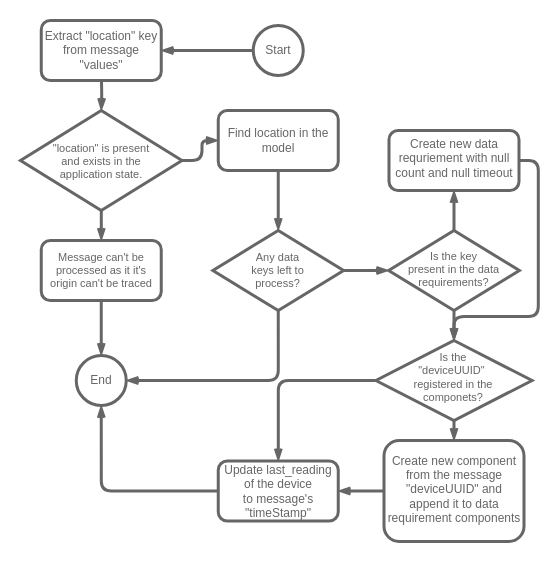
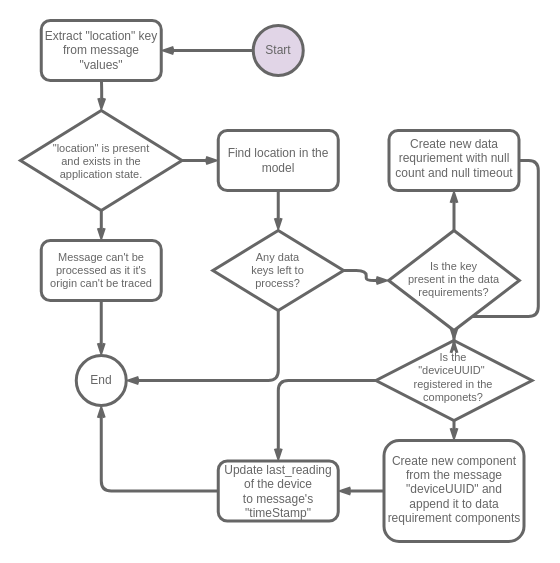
  <mxCell id="0" />
  <mxCell id="1" parent="0" />
  <mxCell id="2" value="" style="edgeStyle=orthogonalEdgeStyle;shape=connector;curved=0;rounded=1;orthogonalLoop=1;jettySize=auto;html=1;labelBackgroundColor=default;strokeColor=#666666;strokeWidth=3;align=center;verticalAlign=middle;fontFamily=Helvetica;fontSize=12;fontColor=#666666;endArrow=openThin;endFill=0;fillColor=#FAE5C7;" edge="1" parent="1" source="3" target="5"><mxGeometry relative="1" as="geometry" /></mxCell>
- <mxCell id="3" value="Start" style="ellipse;whiteSpace=wrap;html=1;aspect=fixed;strokeColor=#666666;fontColor=#666666;fillColor=#FFFFFF;strokeWidth=3;" vertex="1" parent="1"><mxGeometry x="252.75" y="25" width="50" height="50" as="geometry" /></mxCell>
+ <mxCell id="3" value="Start" style="ellipse;whiteSpace=wrap;html=1;aspect=fixed;strokeColor=#666666;fontColor=#666666;fillColor=#e1d5e7;strokeWidth=3;" vertex="1" parent="1"><mxGeometry x="252.75" y="25" width="50" height="50" as="geometry" /></mxCell>
  <mxCell id="4" value="" style="edgeStyle=orthogonalEdgeStyle;shape=connector;curved=0;rounded=1;orthogonalLoop=1;jettySize=auto;html=1;labelBackgroundColor=default;strokeColor=#666666;strokeWidth=3;align=center;verticalAlign=middle;fontFamily=Helvetica;fontSize=12;fontColor=#666666;endArrow=openThin;endFill=0;fillColor=#FAE5C7;" edge="1" parent="1" target="8"><mxGeometry relative="1" as="geometry"><mxPoint x="100.75" y="72" as="sourcePoint" /></mxGeometry></mxCell>
  <mxCell id="5" value="Extract &quot;location&quot; key from message &quot;values&quot;" style="rounded=1;whiteSpace=wrap;html=1;strokeColor=#666666;fontColor=#666666;fillColor=#FFFFFF;strokeWidth=3;" vertex="1" parent="1"><mxGeometry x="40.75" y="20" width="120" height="60" as="geometry" /></mxCell>
  <mxCell id="6" value="" style="edgeStyle=orthogonalEdgeStyle;shape=connector;curved=0;rounded=1;orthogonalLoop=1;jettySize=auto;html=1;labelBackgroundColor=default;strokeColor=#666666;strokeWidth=3;align=center;verticalAlign=middle;fontFamily=Helvetica;fontSize=12;fontColor=#666666;endArrow=openThin;endFill=0;fillColor=#FAE5C7;" edge="1" parent="1" source="8" target="10"><mxGeometry relative="1" as="geometry" /></mxCell>
  <mxCell id="7" value="" style="edgeStyle=orthogonalEdgeStyle;shape=connector;curved=0;rounded=1;orthogonalLoop=1;jettySize=auto;html=1;labelBackgroundColor=default;strokeColor=#666666;strokeWidth=3;align=center;verticalAlign=middle;fontFamily=Helvetica;fontSize=12;fontColor=#666666;endArrow=openThin;endFill=0;fillColor=#FAE5C7;" edge="1" parent="1" source="8" target="12"><mxGeometry relative="1" as="geometry" /></mxCell>
  <mxCell id="8" value="&quot;location&quot; is present &lt;br style=&quot;font-size: 11px;&quot;&gt;and exists in the&lt;br style=&quot;font-size: 11px;&quot;&gt;application state." style="rhombus;whiteSpace=wrap;html=1;rounded=0;strokeColor=#666666;strokeWidth=3;align=center;verticalAlign=middle;fontFamily=Helvetica;fontSize=11;fontColor=#666666;fillColor=#FFFFFF;spacingTop=2;" vertex="1" parent="1"><mxGeometry x="20" y="110" width="161.5" height="100" as="geometry" /></mxCell>
  <mxCell id="9" value="" style="edgeStyle=orthogonalEdgeStyle;shape=connector;curved=0;rounded=1;orthogonalLoop=1;jettySize=auto;html=1;labelBackgroundColor=default;strokeColor=#666666;strokeWidth=3;align=center;verticalAlign=middle;fontFamily=Helvetica;fontSize=12;fontColor=#666666;endArrow=openThin;endFill=0;fillColor=#FAE5C7;" edge="1" parent="1" source="10" target="26"><mxGeometry relative="1" as="geometry" /></mxCell>
  <mxCell id="10" value="Message can't be processed as it it's origin can't be traced" style="rounded=1;whiteSpace=wrap;html=1;strokeColor=#666666;strokeWidth=3;align=center;verticalAlign=middle;fontFamily=Helvetica;fontSize=11;fontColor=#666666;fillColor=#FFFFFF;" vertex="1" parent="1"><mxGeometry x="40.75" y="240" width="120" height="60" as="geometry" /></mxCell>
  <mxCell id="11" style="edgeStyle=orthogonalEdgeStyle;shape=connector;curved=0;rounded=1;orthogonalLoop=1;jettySize=auto;html=1;labelBackgroundColor=default;strokeColor=#666666;strokeWidth=3;align=center;verticalAlign=middle;fontFamily=Helvetica;fontSize=12;fontColor=#666666;endArrow=openThin;endFill=0;fillColor=#FAE5C7;" edge="1" parent="1" source="12" target="20"><mxGeometry relative="1" as="geometry" /></mxCell>
- <mxCell id="12" value="&lt;font style=&quot;&quot; face=&quot;Helvetica&quot;&gt;Find location in the model&lt;/font&gt;" style="rounded=1;whiteSpace=wrap;html=1;strokeColor=#666666;fontColor=#666666;fillColor=#FFFFFF;strokeWidth=3;" vertex="1" parent="1"><mxGeometry x="217.75" y="110" width="120" height="60" as="geometry" /></mxCell>
+ <mxCell id="12" value="&lt;font style=&quot;&quot; face=&quot;Helvetica&quot;&gt;Find location in the model&lt;/font&gt;" style="rounded=1;whiteSpace=wrap;html=1;strokeColor=#666666;fontColor=#666666;fillColor=#FFFFFF;strokeWidth=3;" vertex="1" parent="1"><mxGeometry x="217.75" y="130" width="120" height="60" as="geometry" /></mxCell>
  <mxCell id="13" style="edgeStyle=orthogonalEdgeStyle;shape=connector;curved=0;rounded=1;orthogonalLoop=1;jettySize=auto;html=1;labelBackgroundColor=default;strokeColor=#666666;strokeWidth=3;align=center;verticalAlign=middle;fontFamily=Helvetica;fontSize=12;fontColor=#666666;endArrow=openThin;endFill=0;fillColor=#FAE5C7;exitX=0;exitY=0.5;exitDx=0;exitDy=0;" edge="1" parent="1" source="15" target="22"><mxGeometry relative="1" as="geometry" /></mxCell>
  <mxCell id="14" value="" style="edgeStyle=orthogonalEdgeStyle;shape=connector;curved=0;rounded=1;orthogonalLoop=1;jettySize=auto;html=1;labelBackgroundColor=default;strokeColor=#666666;strokeWidth=3;align=center;verticalAlign=middle;fontFamily=Helvetica;fontSize=12;fontColor=#666666;endArrow=openThin;endFill=0;fillColor=#FAE5C7;" edge="1" parent="1" source="15" target="28"><mxGeometry relative="1" as="geometry" /></mxCell>
  <mxCell id="15" value="Is the &lt;br&gt;&quot;deviceUUID&quot;&amp;nbsp;&lt;br&gt;registered in the &lt;br&gt;componets?" style="rhombus;whiteSpace=wrap;html=1;rounded=0;strokeColor=#666666;strokeWidth=3;align=center;verticalAlign=middle;fontFamily=Helvetica;fontSize=11;fontColor=#666666;fillColor=#FFFFFF;spacingTop=-6;" vertex="1" parent="1"><mxGeometry x="375.44" y="340" width="156.12" height="80" as="geometry" /></mxCell>
  <mxCell id="16" style="edgeStyle=orthogonalEdgeStyle;shape=connector;curved=0;rounded=1;orthogonalLoop=1;jettySize=auto;html=1;labelBackgroundColor=default;strokeColor=#666666;strokeWidth=3;align=center;verticalAlign=middle;fontFamily=Helvetica;fontSize=12;fontColor=#666666;endArrow=openThin;endFill=0;fillColor=#FAE5C7;entryX=0.5;entryY=0;entryDx=0;entryDy=0;exitX=1;exitY=0.5;exitDx=0;exitDy=0;" edge="1" parent="1" source="17" target="15"><mxGeometry relative="1" as="geometry"><Array as="points"><mxPoint x="537.75" y="160" /><mxPoint x="537.75" y="316" /><mxPoint x="452.75" y="316" /></Array></mxGeometry></mxCell>
  <mxCell id="17" value="Create new data requriement with null count and null timeout" style="rounded=1;whiteSpace=wrap;html=1;strokeColor=#666666;fontColor=#666666;fillColor=#FFFFFF;strokeWidth=3;spacingTop=-4;" vertex="1" parent="1"><mxGeometry x="388.5" y="130" width="130" height="60" as="geometry" /></mxCell>
  <mxCell id="18" value="" style="edgeStyle=orthogonalEdgeStyle;shape=connector;curved=0;rounded=1;orthogonalLoop=1;jettySize=auto;html=1;labelBackgroundColor=default;strokeColor=#666666;strokeWidth=3;align=center;verticalAlign=middle;fontFamily=Helvetica;fontSize=12;fontColor=#666666;endArrow=openThin;endFill=0;fillColor=#FAE5C7;" edge="1" parent="1" source="20" target="25"><mxGeometry relative="1" as="geometry" /></mxCell>
  <mxCell id="19" style="edgeStyle=orthogonalEdgeStyle;shape=connector;curved=0;rounded=1;orthogonalLoop=1;jettySize=auto;html=1;labelBackgroundColor=default;strokeColor=#666666;strokeWidth=3;align=center;verticalAlign=middle;fontFamily=Helvetica;fontSize=12;fontColor=#666666;endArrow=openThin;endFill=0;fillColor=#FAE5C7;exitX=0.5;exitY=1;exitDx=0;exitDy=0;entryX=1;entryY=0.5;entryDx=0;entryDy=0;" edge="1" parent="1" source="20" target="26"><mxGeometry relative="1" as="geometry" /></mxCell>
  <mxCell id="20" value="Any data &lt;br&gt;keys left to&lt;br&gt;process?" style="rhombus;whiteSpace=wrap;html=1;rounded=0;strokeColor=#666666;strokeWidth=3;align=center;verticalAlign=middle;fontFamily=Helvetica;fontSize=11;fontColor=#666666;fillColor=#FFFFFF;spacingTop=-1;" vertex="1" parent="1"><mxGeometry x="212.375" y="230" width="130.75" height="80" as="geometry" /></mxCell>
  <mxCell id="21" style="edgeStyle=orthogonalEdgeStyle;shape=connector;curved=0;rounded=1;orthogonalLoop=1;jettySize=auto;html=1;labelBackgroundColor=default;strokeColor=#666666;strokeWidth=3;align=center;verticalAlign=middle;fontFamily=Helvetica;fontSize=12;fontColor=#666666;endArrow=openThin;endFill=0;fillColor=#FAE5C7;" edge="1" parent="1" source="22" target="26"><mxGeometry relative="1" as="geometry" /></mxCell>
  <mxCell id="22" value="Update last_reading of the device&lt;br&gt;to message's &quot;timeStamp&quot;" style="rounded=1;whiteSpace=wrap;html=1;strokeColor=#666666;fontColor=#666666;fillColor=#FFFFFF;strokeWidth=3;" vertex="1" parent="1"><mxGeometry x="217.75" y="460.5" width="120" height="60" as="geometry" /></mxCell>
  <mxCell id="23" style="edgeStyle=orthogonalEdgeStyle;shape=connector;curved=0;rounded=1;orthogonalLoop=1;jettySize=auto;html=1;labelBackgroundColor=default;strokeColor=#666666;strokeWidth=3;align=center;verticalAlign=middle;fontFamily=Helvetica;fontSize=12;fontColor=#666666;endArrow=openThin;endFill=0;fillColor=#FAE5C7;" edge="1" parent="1" source="25" target="17"><mxGeometry relative="1" as="geometry" /></mxCell>
  <mxCell id="24" value="" style="edgeStyle=orthogonalEdgeStyle;shape=connector;curved=0;rounded=1;orthogonalLoop=1;jettySize=auto;html=1;labelBackgroundColor=default;strokeColor=#666666;strokeWidth=3;align=center;verticalAlign=middle;fontFamily=Helvetica;fontSize=12;fontColor=#666666;endArrow=openThin;endFill=0;fillColor=#FAE5C7;" edge="1" parent="1" source="25" target="15"><mxGeometry relative="1" as="geometry" /></mxCell>
- <mxCell id="25" value="Is the key &lt;br&gt;present in the data requirements?" style="rhombus;whiteSpace=wrap;html=1;rounded=0;strokeColor=#666666;strokeWidth=3;align=center;verticalAlign=middle;fontFamily=Helvetica;fontSize=11;fontColor=#666666;fillColor=#FFFFFF;spacingTop=-3;" vertex="1" parent="1"><mxGeometry x="388.125" y="230" width="130.75" height="80" as="geometry" /></mxCell>
+ <mxCell id="25" value="Is the key &lt;br&gt;present in the data requirements?" style="rhombus;whiteSpace=wrap;html=1;rounded=0;strokeColor=#666666;strokeWidth=3;align=center;verticalAlign=middle;fontFamily=Helvetica;fontSize=11;fontColor=#666666;fillColor=#FFFFFF;spacingTop=-3;" vertex="1" parent="1"><mxGeometry x="388.125" y="230" width="130.75" height="100" as="geometry" /></mxCell>
  <mxCell id="26" value="End" style="ellipse;whiteSpace=wrap;html=1;aspect=fixed;strokeColor=#666666;fontColor=#666666;fillColor=#FFFFFF;strokeWidth=3;" vertex="1" parent="1"><mxGeometry x="75.75" y="355" width="50" height="50" as="geometry" /></mxCell>
  <mxCell id="27" style="edgeStyle=orthogonalEdgeStyle;shape=connector;curved=0;rounded=1;orthogonalLoop=1;jettySize=auto;html=1;exitX=0;exitY=0.5;exitDx=0;exitDy=0;labelBackgroundColor=default;strokeColor=#666666;strokeWidth=3;align=center;verticalAlign=middle;fontFamily=Helvetica;fontSize=12;fontColor=#666666;endArrow=openThin;endFill=0;fillColor=#FAE5C7;" edge="1" parent="1" source="28" target="22"><mxGeometry relative="1" as="geometry" /></mxCell>
  <mxCell id="28" value="Create new component&lt;br&gt;from the message &quot;deviceUUID&quot; and append it to data requirement components" style="rounded=1;whiteSpace=wrap;html=1;strokeColor=#666666;fontColor=#666666;fillColor=#FFFFFF;strokeWidth=3;spacingTop=-4;" vertex="1" parent="1"><mxGeometry x="383.5" y="440" width="140" height="101" as="geometry" /></mxCell>
